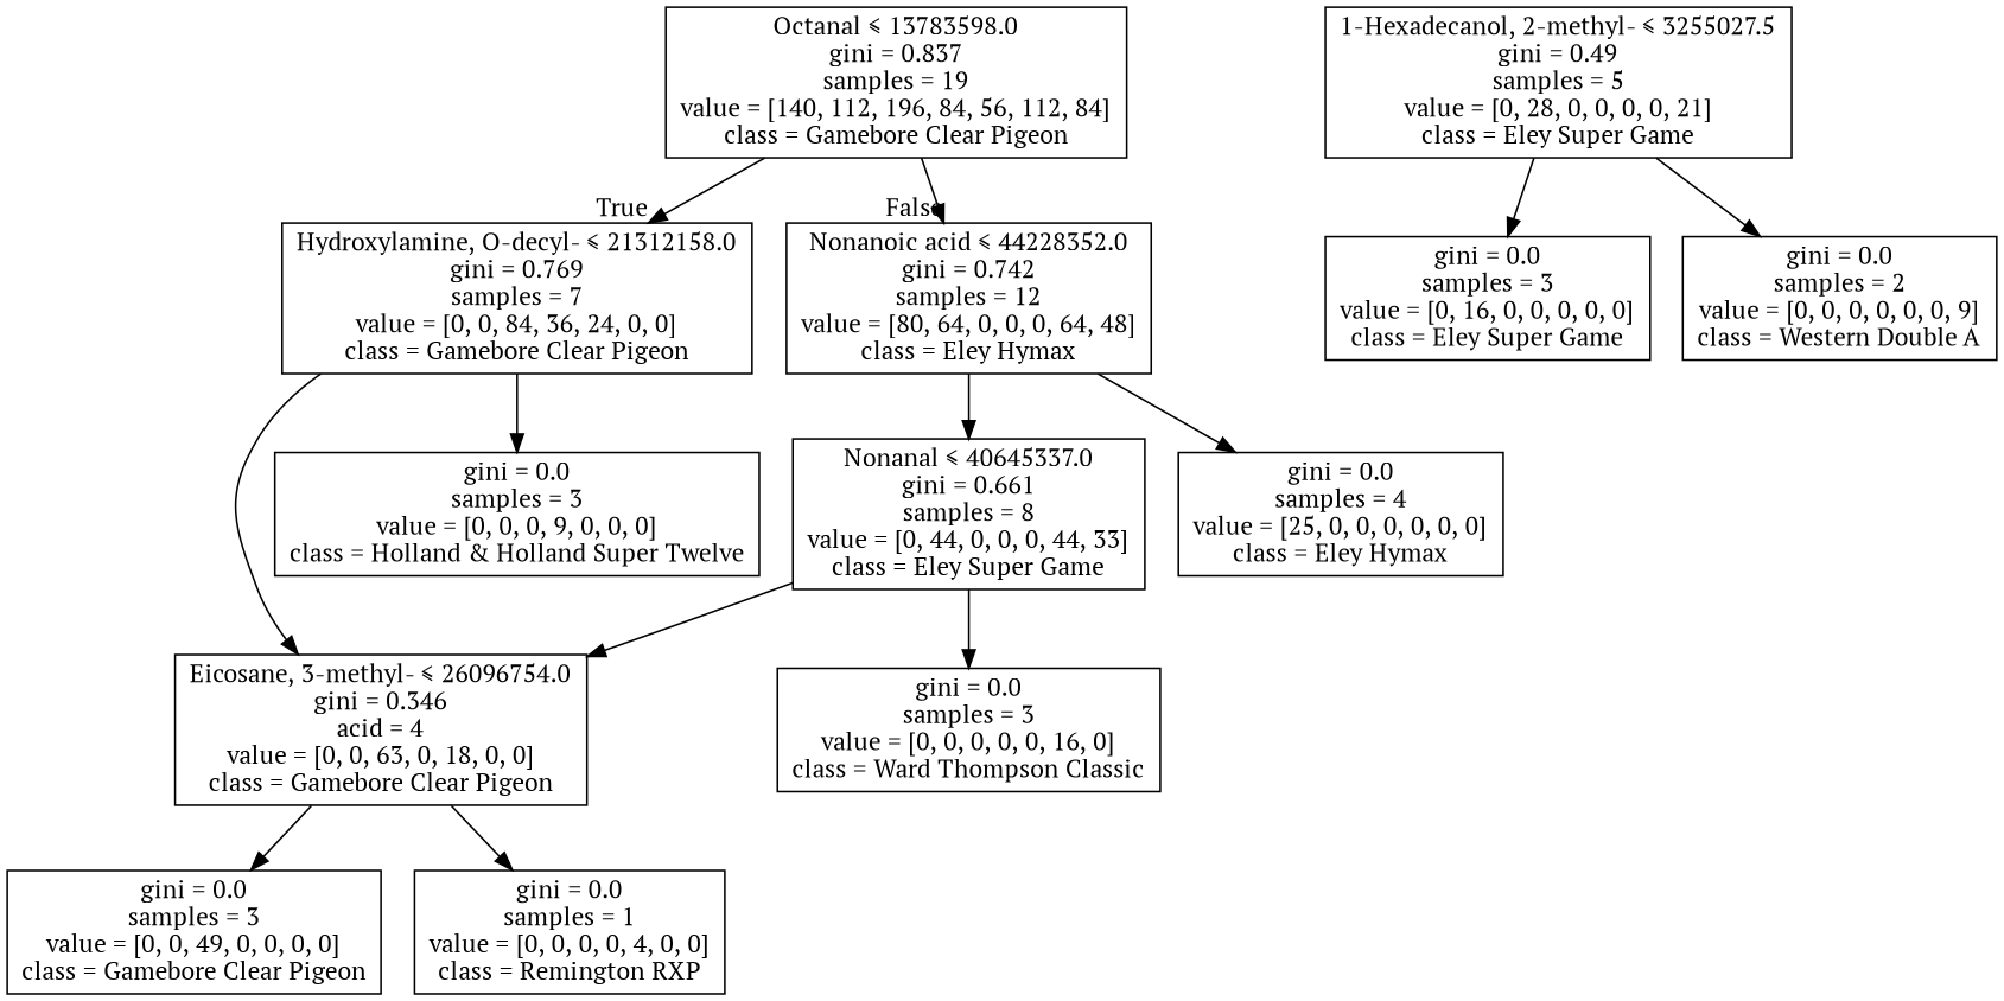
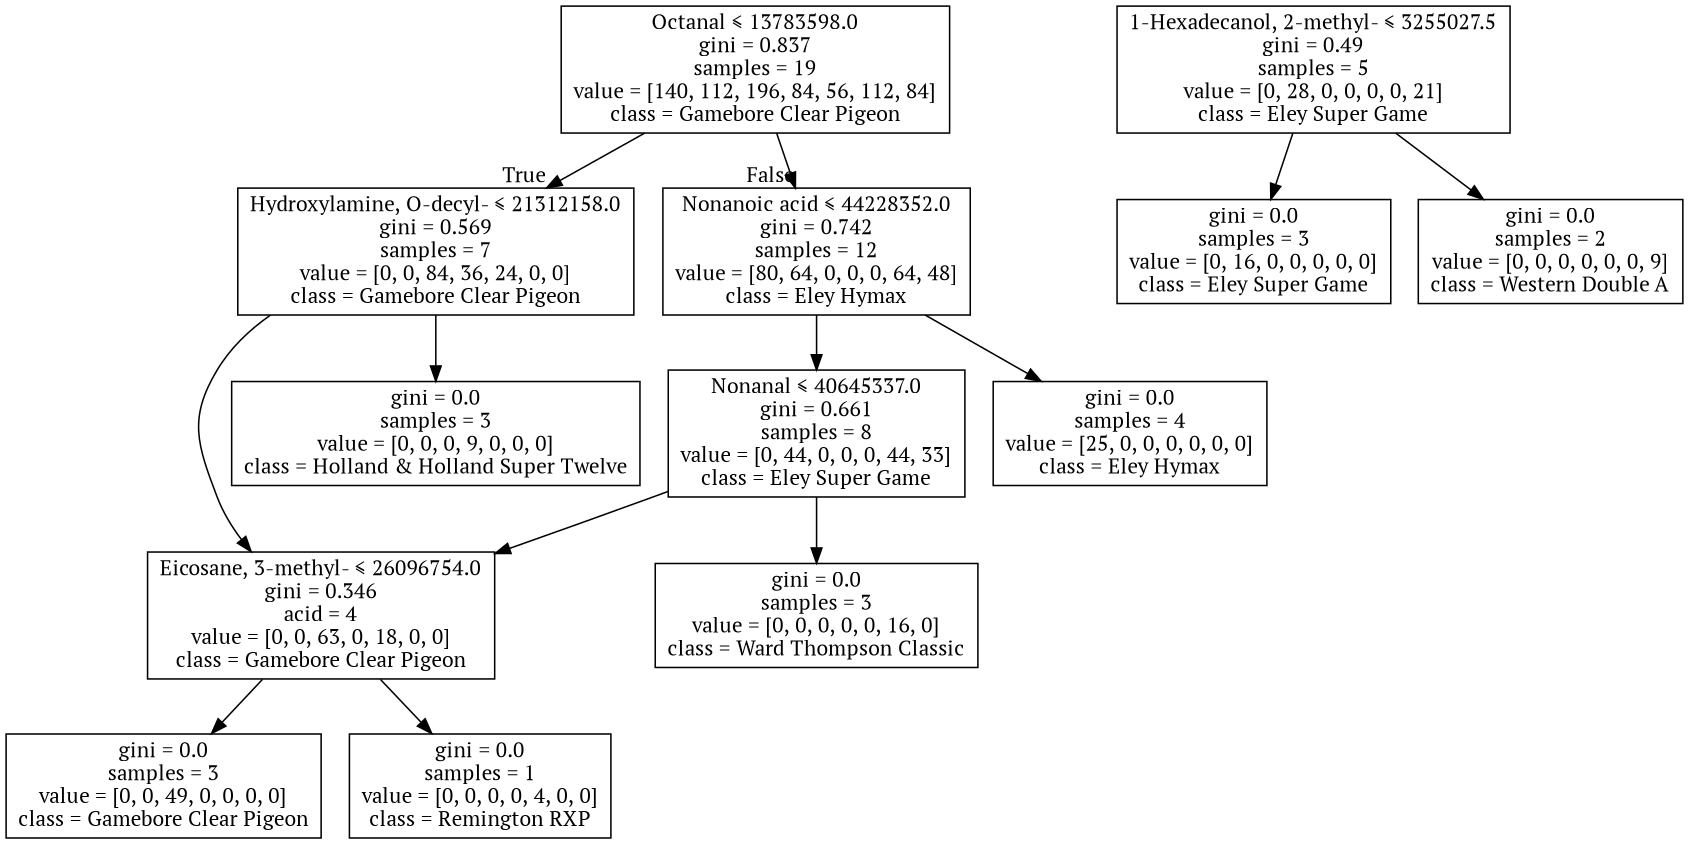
  digraph {
    fontname="PT Serif"
    node [fontname="PT Serif" shape=box]
    edge [fontname="PT Serif"]
    n1 [label=<Octanal &le; 13783598.0<br/>gini = 0.837<br/>samples = 19<br/>value = [140, 112, 196, 84, 56, 112, 84]<br/>class = Gamebore Clear Pigeon>]
-   n2 [label=<Hydroxylamine, O-decyl- &le; 21312158.0<br/>gini = 0.769<br/>samples = 7<br/>value = [0, 0, 84, 36, 24, 0, 0]<br/>class = Gamebore Clear Pigeon>]
+   n2 [label=<Hydroxylamine, O-decyl- &le; 21312158.0<br/>gini = 0.569<br/>samples = 7<br/>value = [0, 0, 84, 36, 24, 0, 0]<br/>class = Gamebore Clear Pigeon>]
    n3 [label=<Nonanoic acid &le; 44228352.0<br/>gini = 0.742<br/>samples = 12<br/>value = [80, 64, 0, 0, 0, 64, 48]<br/>class = Eley Hymax>]
    n4 [label=<Eicosane, 3-methyl- &le; 26096754.0<br/>gini = 0.346<br/>acid = 4<br/>value = [0, 0, 63, 0, 18, 0, 0]<br/>class = Gamebore Clear Pigeon>]
    n5 [label=<gini = 0.0<br/>samples = 3<br/>value = [0, 0, 0, 9, 0, 0, 0]<br/>class = Holland &amp; Holland Super Twelve>]
    n6 [label=<Nonanal &le; 40645337.0<br/>gini = 0.661<br/>samples = 8<br/>value = [0, 44, 0, 0, 0, 44, 33]<br/>class = Eley Super Game>]
    n7 [label=<gini = 0.0<br/>samples = 4<br/>value = [25, 0, 0, 0, 0, 0, 0]<br/>class = Eley Hymax>]
    n8 [label=<gini = 0.0<br/>samples = 3<br/>value = [0, 0, 49, 0, 0, 0, 0]<br/>class = Gamebore Clear Pigeon>]
    n9 [label=<gini = 0.0<br/>samples = 1<br/>value = [0, 0, 0, 0, 4, 0, 0]<br/>class = Remington RXP>]
    n10 [label=<gini = 0.0<br/>samples = 3<br/>value = [0, 0, 0, 0, 0, 16, 0]<br/>class = Ward Thompson Classic>]
    n11 [label=<1-Hexadecanol, 2-methyl- &le; 3255027.5<br/>gini = 0.49<br/>samples = 5<br/>value = [0, 28, 0, 0, 0, 0, 21]<br/>class = Eley Super Game>]
    n12 [label=<gini = 0.0<br/>samples = 3<br/>value = [0, 16, 0, 0, 0, 0, 0]<br/>class = Eley Super Game>]
    n13 [label=<gini = 0.0<br/>samples = 2<br/>value = [0, 0, 0, 0, 0, 0, 9]<br/>class = Western Double A>]
    n1 -> n2 [headlabel=True labelangle=45 labeldistance=2.5]
    n1 -> n3 [headlabel=False labelangle=-45 labeldistance=2.5]
    n2 -> n4
    n2 -> n5
    n3 -> n6
    n3 -> n7
    n4 -> n8
    n4 -> n9
    n6 -> n4
    n6 -> n10
    n11 -> n12
    n11 -> n13
  }
